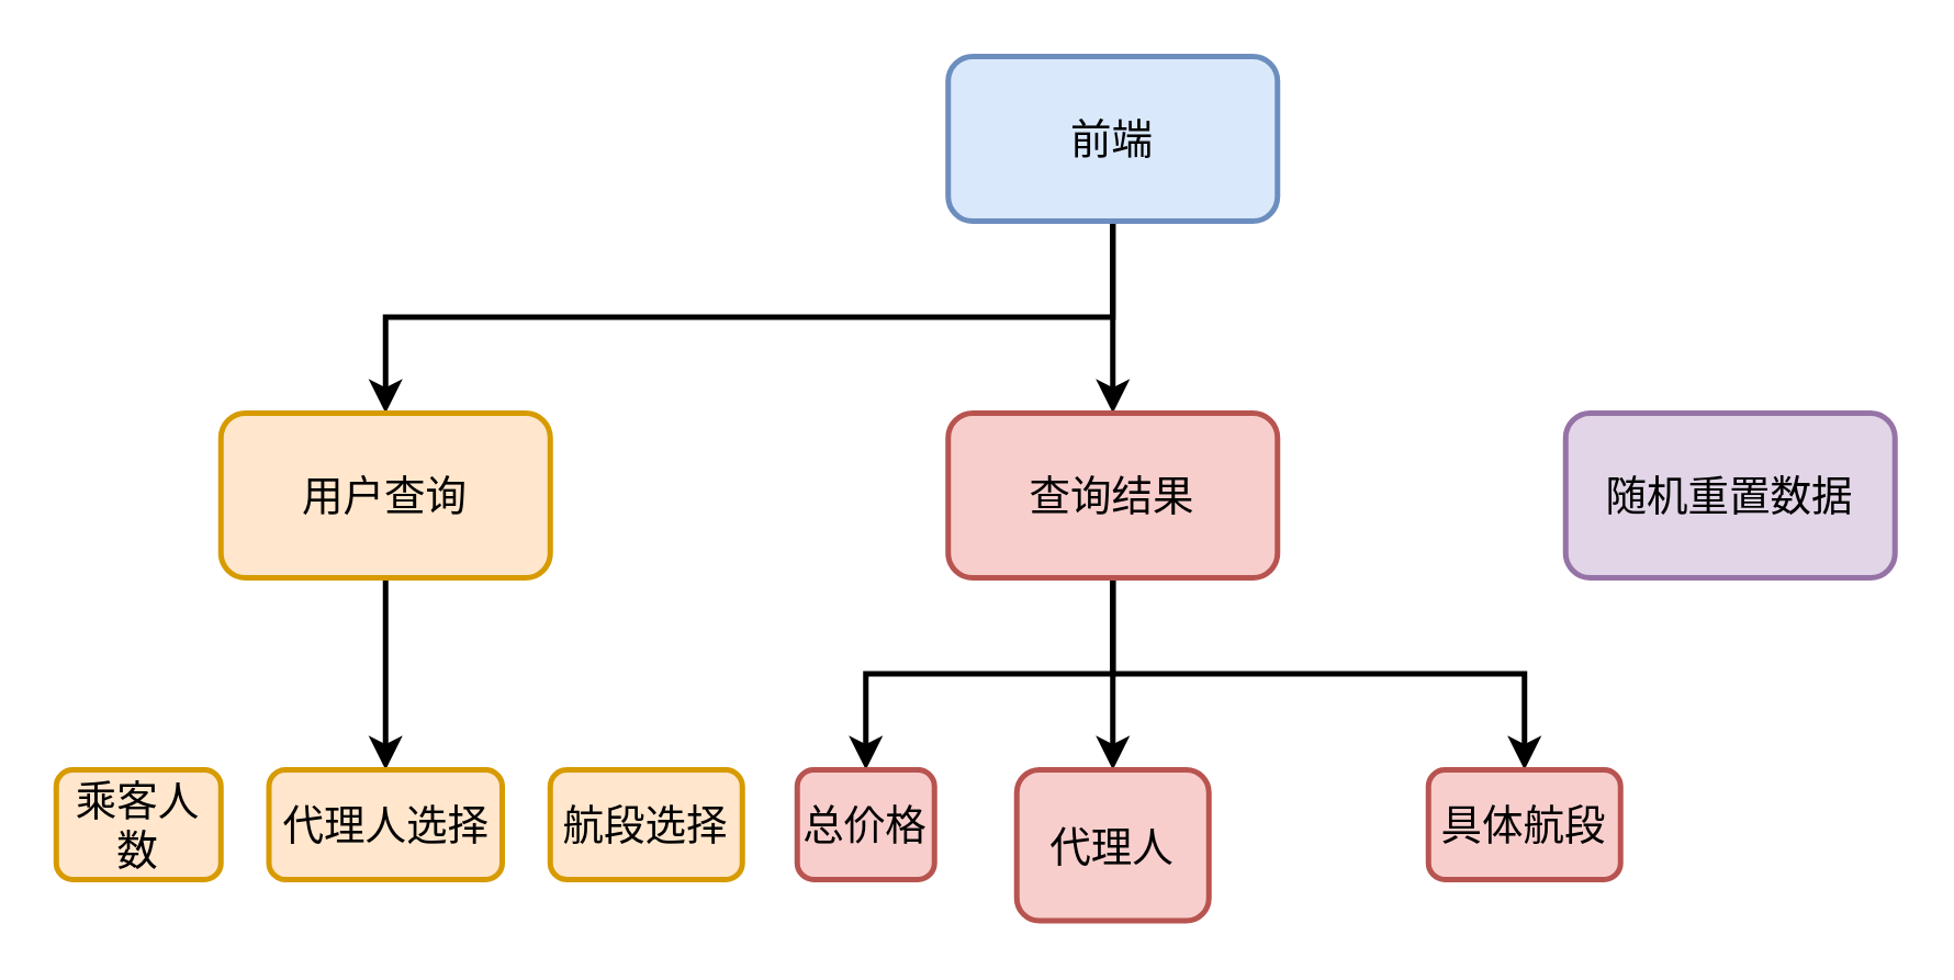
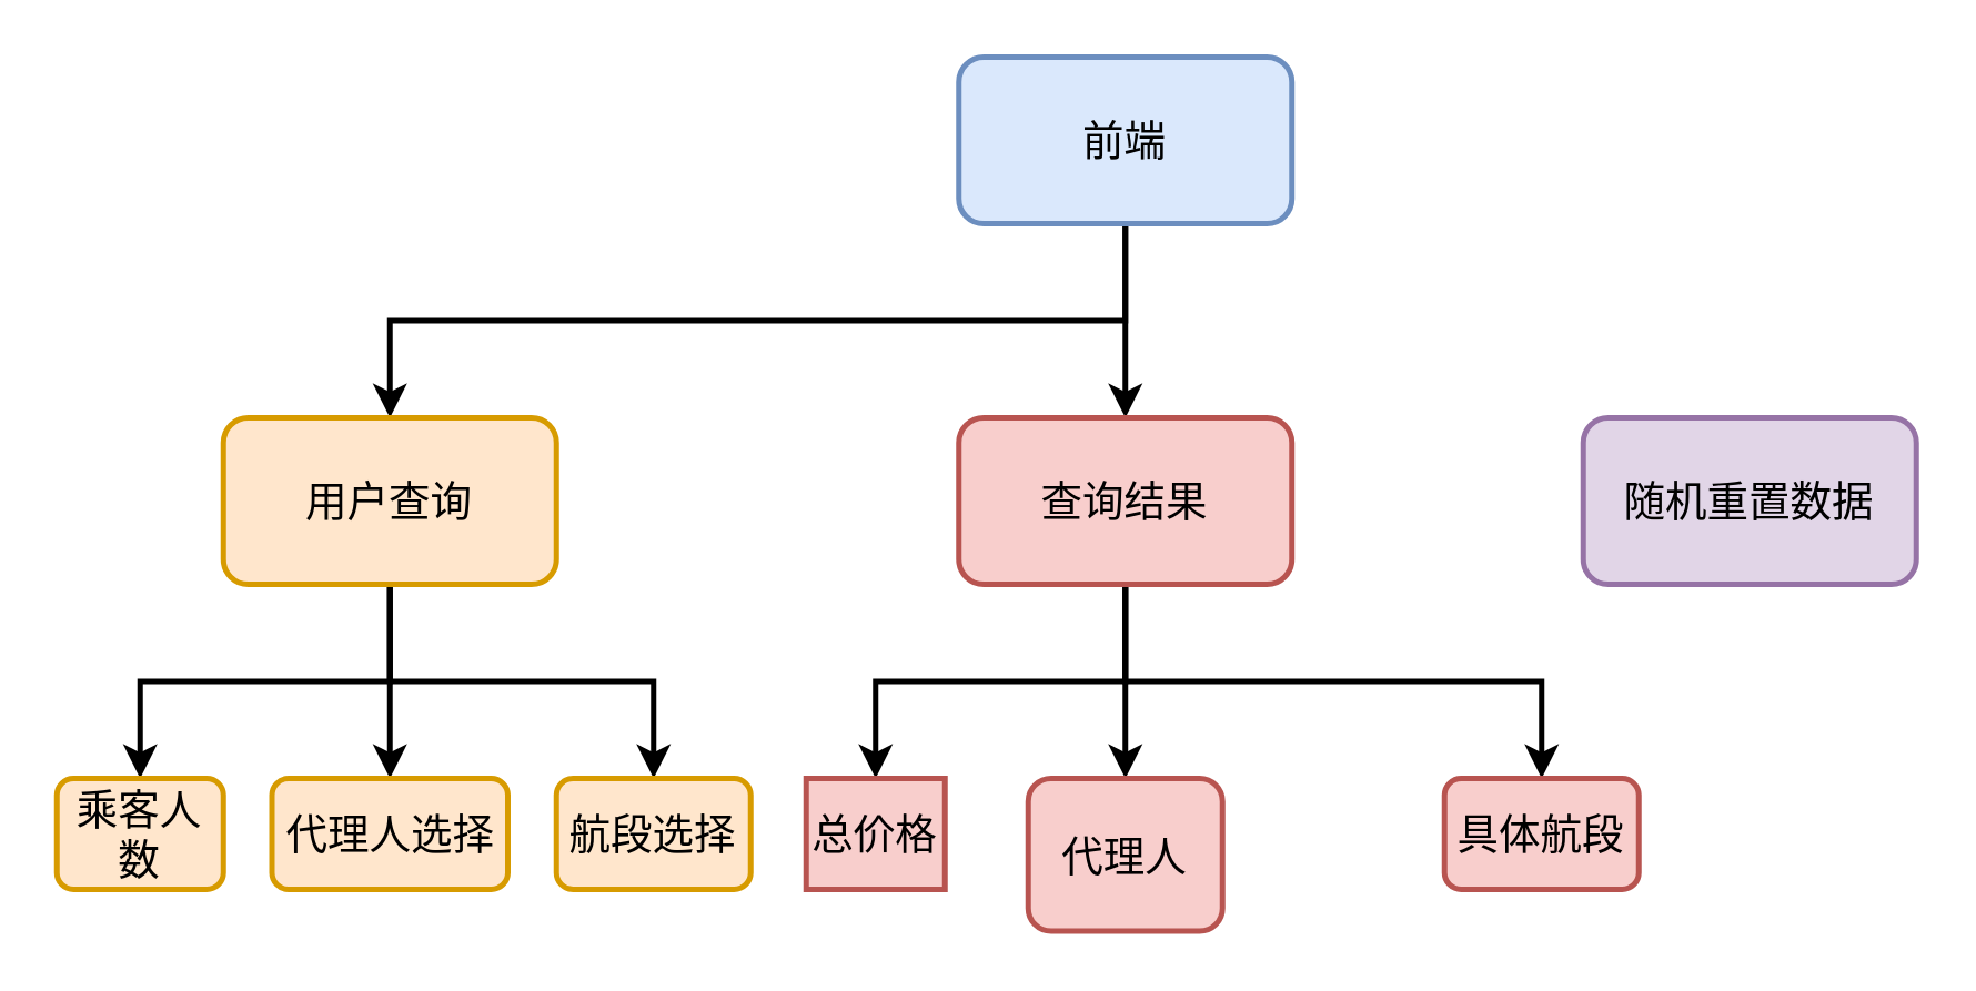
  <mxCell id="0" />
  <mxCell id="1" parent="0" />
  <mxCell id="2" style="edgeStyle=orthogonalEdgeStyle;rounded=0;orthogonalLoop=1;jettySize=auto;html=1;exitX=0.5;exitY=1;exitDx=0;exitDy=0;strokeWidth=2;fontSize=15;" edge="1" parent="1" source="4" target="8"><mxGeometry relative="1" as="geometry" /></mxCell>
  <mxCell id="3" style="edgeStyle=orthogonalEdgeStyle;rounded=0;orthogonalLoop=1;jettySize=auto;html=1;exitX=0.5;exitY=1;exitDx=0;exitDy=0;strokeWidth=2;fontSize=15;" edge="1" parent="1" source="4" target="12"><mxGeometry relative="1" as="geometry" /></mxCell>
  <mxCell id="4" value="前端" style="rounded=1;whiteSpace=wrap;html=1;fillColor=#dae8fc;strokeColor=#6c8ebf;strokeWidth=2;fontSize=15;" vertex="1" parent="1"><mxGeometry x="345" y="20" width="120" height="60" as="geometry" /></mxCell>
  <mxCell id="5" style="edgeStyle=orthogonalEdgeStyle;rounded=0;orthogonalLoop=1;jettySize=auto;html=1;exitX=0.5;exitY=1;exitDx=0;exitDy=0;strokeWidth=2;fontSize=15;" edge="1" parent="1" source="8" target="15"><mxGeometry relative="1" as="geometry" /></mxCell>
+ <mxCell id="6" style="edgeStyle=orthogonalEdgeStyle;rounded=0;orthogonalLoop=1;jettySize=auto;html=1;exitX=0.5;exitY=1;exitDx=0;exitDy=0;strokeWidth=2;fontSize=15;" edge="1" parent="1" source="8" target="14"><mxGeometry relative="1" as="geometry" /></mxCell>
+ <mxCell id="7" style="edgeStyle=orthogonalEdgeStyle;rounded=0;orthogonalLoop=1;jettySize=auto;html=1;exitX=0.5;exitY=1;exitDx=0;exitDy=0;strokeWidth=2;fontSize=15;" edge="1" parent="1" source="8" target="16"><mxGeometry relative="1" as="geometry" /></mxCell>
  <mxCell id="8" value="用户查询" style="rounded=1;whiteSpace=wrap;html=1;fillColor=#ffe6cc;strokeColor=#d79b00;strokeWidth=2;fontSize=15;" vertex="1" parent="1"><mxGeometry x="80" y="150" width="120" height="60" as="geometry" /></mxCell>
  <mxCell id="9" style="edgeStyle=orthogonalEdgeStyle;rounded=0;orthogonalLoop=1;jettySize=auto;html=1;exitX=0.5;exitY=1;exitDx=0;exitDy=0;strokeWidth=2;fontSize=15;" edge="1" parent="1" source="12" target="18"><mxGeometry relative="1" as="geometry" /></mxCell>
  <mxCell id="10" style="edgeStyle=orthogonalEdgeStyle;rounded=0;orthogonalLoop=1;jettySize=auto;html=1;exitX=0.5;exitY=1;exitDx=0;exitDy=0;strokeWidth=2;fontSize=15;" edge="1" parent="1" source="12" target="17"><mxGeometry relative="1" as="geometry" /></mxCell>
  <mxCell id="11" style="edgeStyle=orthogonalEdgeStyle;rounded=0;orthogonalLoop=1;jettySize=auto;html=1;exitX=0.5;exitY=1;exitDx=0;exitDy=0;strokeWidth=2;fontSize=15;" edge="1" parent="1" source="12" target="19"><mxGeometry relative="1" as="geometry" /></mxCell>
  <mxCell id="12" value="查询结果" style="rounded=1;whiteSpace=wrap;html=1;fillColor=#f8cecc;strokeColor=#b85450;strokeWidth=2;fontSize=15;" vertex="1" parent="1"><mxGeometry x="345" y="150" width="120" height="60" as="geometry" /></mxCell>
  <mxCell id="13" value="随机重置数据" style="rounded=1;whiteSpace=wrap;html=1;fillColor=#e1d5e7;strokeColor=#9673a6;strokeWidth=2;fontSize=15;" vertex="1" parent="1"><mxGeometry x="570" y="150" width="120" height="60" as="geometry" /></mxCell>
  <mxCell id="14" value="乘客人数" style="rounded=1;whiteSpace=wrap;html=1;fillColor=#ffe6cc;strokeColor=#d79b00;strokeWidth=2;fontSize=15;" vertex="1" parent="1"><mxGeometry x="20" y="280" width="60" height="40" as="geometry" /></mxCell>
  <mxCell id="15" value="代理人选择" style="rounded=1;whiteSpace=wrap;html=1;fillColor=#ffe6cc;strokeColor=#d79b00;strokeWidth=2;fontSize=15;" vertex="1" parent="1"><mxGeometry x="97.5" y="280" width="85" height="40" as="geometry" /></mxCell>
  <mxCell id="16" value="航段选择" style="rounded=1;whiteSpace=wrap;html=1;fillColor=#ffe6cc;strokeColor=#d79b00;strokeWidth=2;fontSize=15;" vertex="1" parent="1"><mxGeometry x="200" y="280" width="70" height="40" as="geometry" /></mxCell>
- <mxCell id="17" value="总价格" style="rounded=1;whiteSpace=wrap;html=1;fillColor=#f8cecc;strokeColor=#b85450;strokeWidth=2;fontSize=15;" vertex="1" parent="1"><mxGeometry x="290" y="280" width="50" height="40" as="geometry" /></mxCell>
+ <mxCell id="17" value="总价格" style="whiteSpace=wrap;html=1;fillColor=#f8cecc;strokeColor=#b85450;strokeWidth=2;fontSize=15;rounded=0;" vertex="1" parent="1"><mxGeometry x="290" y="280" width="50" height="40" as="geometry" /></mxCell>
  <mxCell id="18" value="代理人" style="rounded=1;whiteSpace=wrap;html=1;fillColor=#f8cecc;strokeColor=#b85450;strokeWidth=2;fontSize=15;" vertex="1" parent="1"><mxGeometry x="370" y="280" width="70" height="55" as="geometry" /></mxCell>
  <mxCell id="19" value="具体航段" style="rounded=1;whiteSpace=wrap;html=1;fillColor=#f8cecc;strokeColor=#b85450;strokeWidth=2;fontSize=15;" vertex="1" parent="1"><mxGeometry x="520" y="280" width="70" height="40" as="geometry" /></mxCell>
